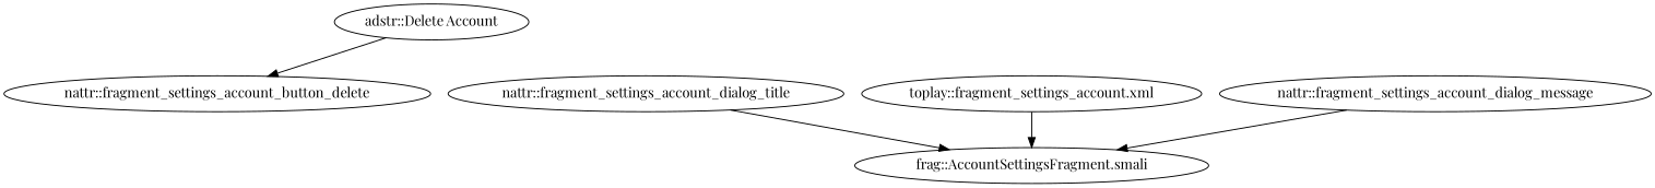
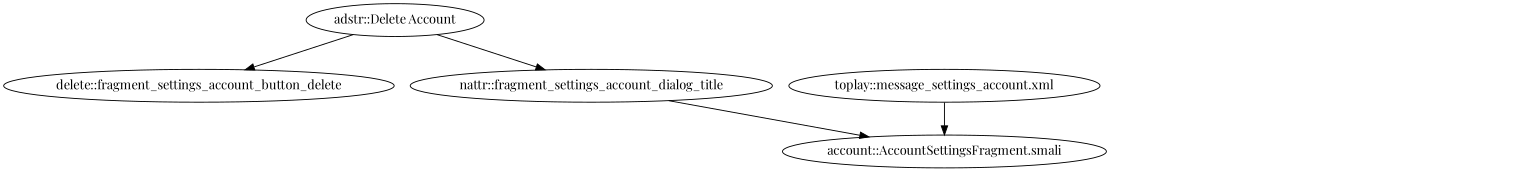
  digraph {
    fontname="Playfair Display"
    node [fontname="Playfair Display"]
    edge [fontname="Playfair Display"]
    "adstr::Delete Account"
-   "nattr::fragment_settings_account_button_delete"
+   "nattr::fragment_settings_account_button_delete" [label="delete::fragment_settings_account_button_delete"]
    "nattr::fragment_settings_account_dialog_title"
-   "frag::AccountSettingsFragment.smali"
-   "toplay::fragment_settings_account.xml"
-   "nattr::fragment_settings_account_dialog_message"
+   "frag::AccountSettingsFragment.smali" [label="account::AccountSettingsFragment.smali"]
+   "toplay::fragment_settings_account.xml" [label="toplay::message_settings_account.xml"]
    "adstr::Delete Account" -> "nattr::fragment_settings_account_button_delete"
+   "adstr::Delete Account" -> "nattr::fragment_settings_account_dialog_title"
    "nattr::fragment_settings_account_dialog_title" -> "frag::AccountSettingsFragment.smali"
    "toplay::fragment_settings_account.xml" -> "frag::AccountSettingsFragment.smali"
-   "nattr::fragment_settings_account_dialog_message" -> "frag::AccountSettingsFragment.smali"
  }
